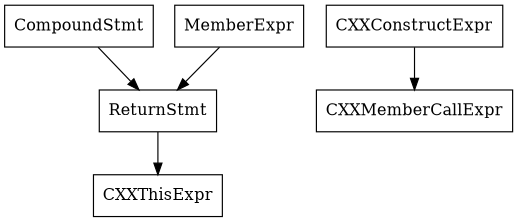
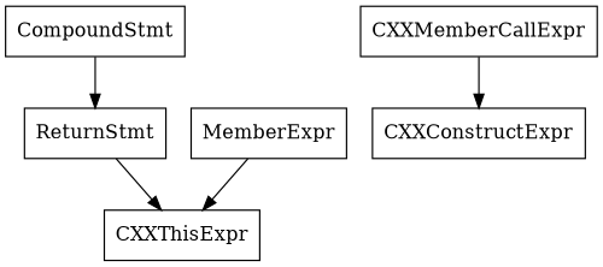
  digraph {
    node [shape=record]
    n1 [label="{CompoundStmt}"]
    n2 [label="{ReturnStmt}"]
    n3 [label="{CXXThisExpr}"]
    n4 [label="{CXXConstructExpr}"]
    n5 [label="{CXXMemberCallExpr}"]
    n6 [label="{MemberExpr}"]
    n1 -> n2
    n2 -> n3
-   n4 -> n5
-   n6 -> n2
+   n5 -> n4
+   n6 -> n3
  }
